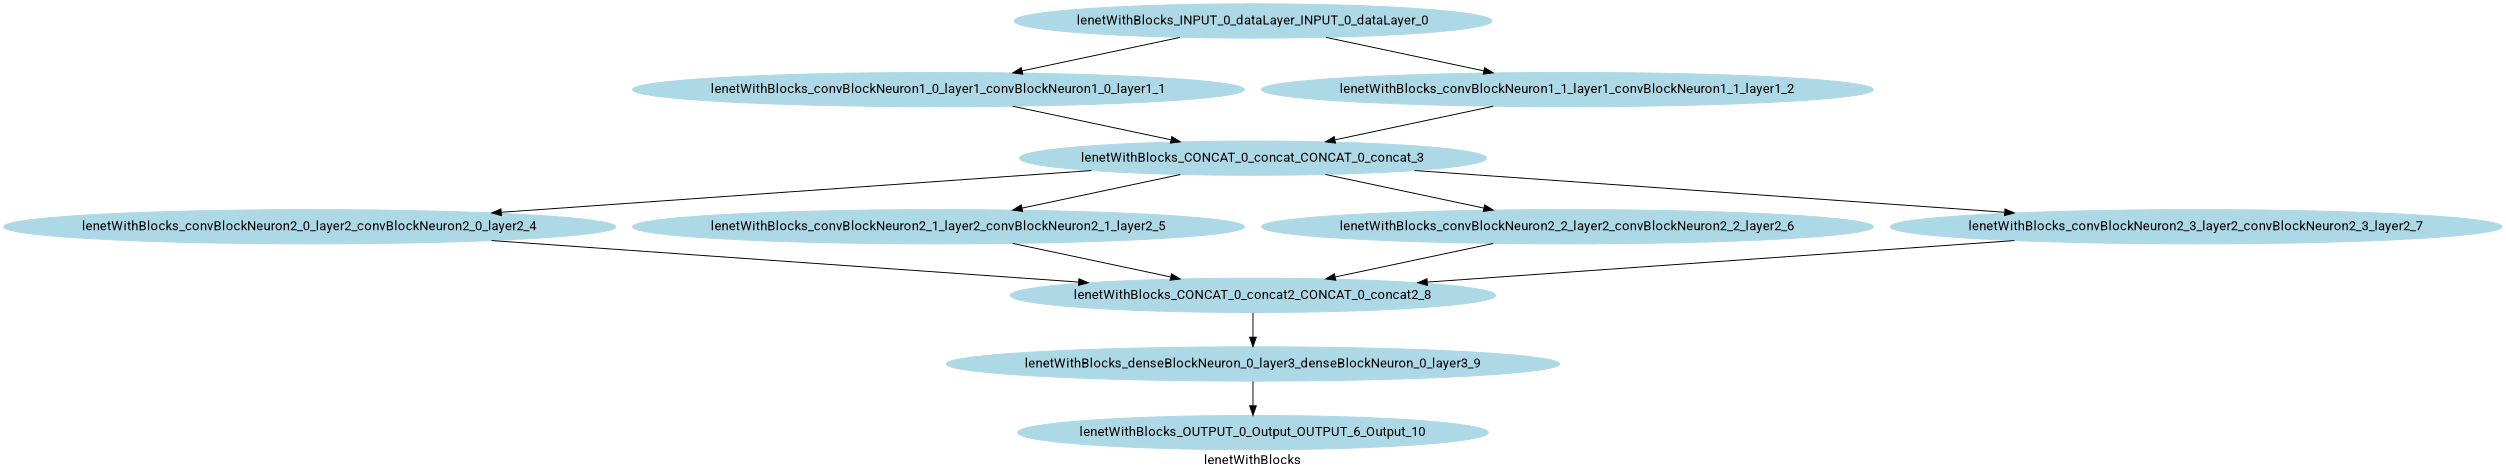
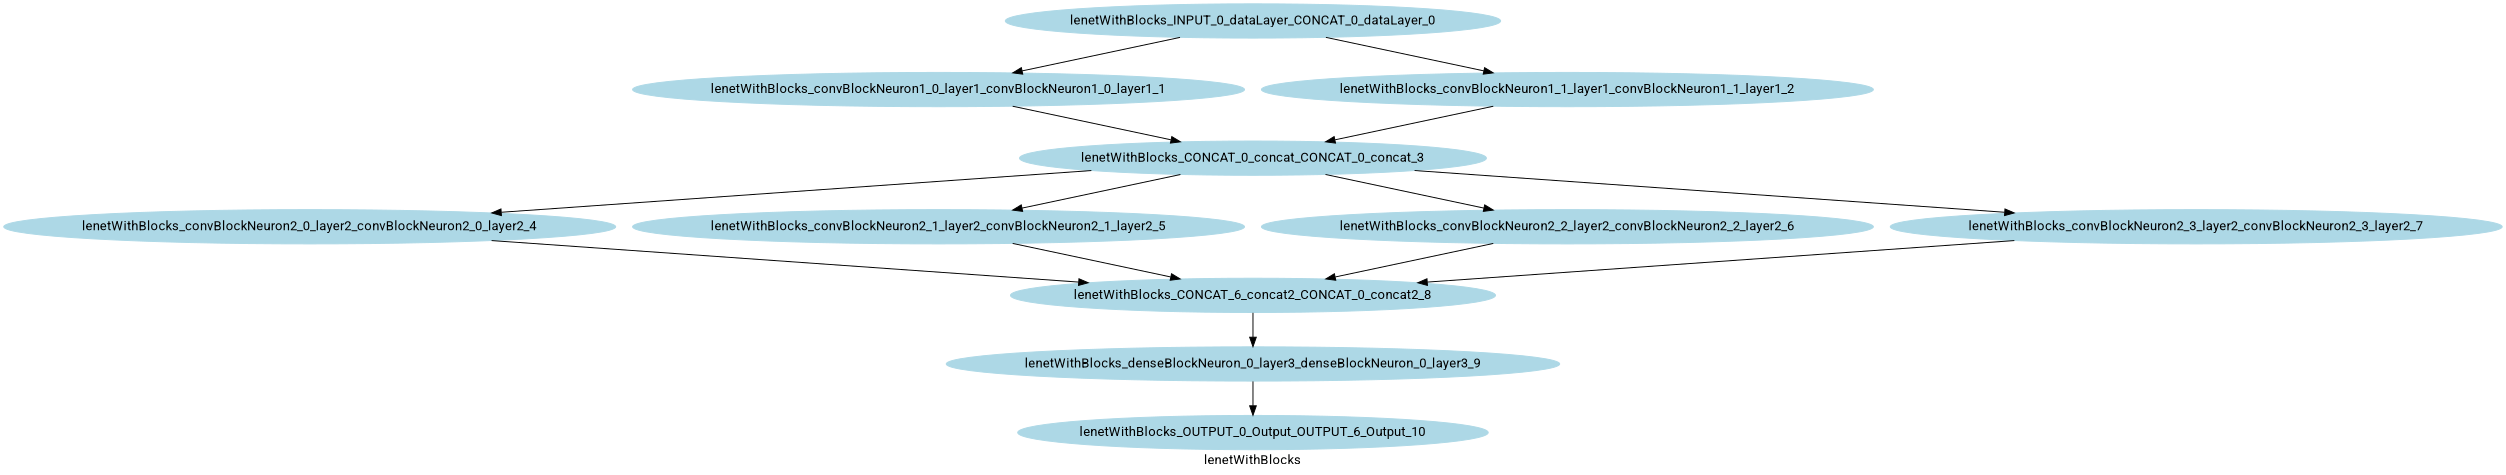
  digraph {
    fontname=Roboto
    label=lenetWithBlocks
    rankdir=TB
    node [color=lightblue fontname=Roboto style=filled]
    edge [fontname=Roboto]
-   lenetWithBlocks_INPUT_0_dataLayer_INPUT_0_dataLayer_0
+   lenetWithBlocks_INPUT_0_dataLayer_INPUT_0_dataLayer_0 [label=lenetWithBlocks_INPUT_0_dataLayer_CONCAT_0_dataLayer_0]
    lenetWithBlocks_convBlockNeuron1_0_layer1_convBlockNeuron1_0_layer1_1
    lenetWithBlocks_convBlockNeuron1_1_layer1_convBlockNeuron1_1_layer1_2
    lenetWithBlocks_CONCAT_0_concat_CONCAT_0_concat_3
    lenetWithBlocks_convBlockNeuron2_0_layer2_convBlockNeuron2_0_layer2_4
    lenetWithBlocks_convBlockNeuron2_1_layer2_convBlockNeuron2_1_layer2_5
    lenetWithBlocks_convBlockNeuron2_2_layer2_convBlockNeuron2_2_layer2_6
    lenetWithBlocks_convBlockNeuron2_3_layer2_convBlockNeuron2_3_layer2_7
-   lenetWithBlocks_CONCAT_0_concat2_CONCAT_0_concat2_8
+   lenetWithBlocks_CONCAT_0_concat2_CONCAT_0_concat2_8 [label=lenetWithBlocks_CONCAT_6_concat2_CONCAT_0_concat2_8]
    lenetWithBlocks_denseBlockNeuron_0_layer3_denseBlockNeuron_0_layer3_9
    n11 [label=lenetWithBlocks_OUTPUT_0_Output_OUTPUT_6_Output_10]
    lenetWithBlocks_INPUT_0_dataLayer_INPUT_0_dataLayer_0 -> lenetWithBlocks_convBlockNeuron1_0_layer1_convBlockNeuron1_0_layer1_1
    lenetWithBlocks_INPUT_0_dataLayer_INPUT_0_dataLayer_0 -> lenetWithBlocks_convBlockNeuron1_1_layer1_convBlockNeuron1_1_layer1_2
    lenetWithBlocks_convBlockNeuron1_0_layer1_convBlockNeuron1_0_layer1_1 -> lenetWithBlocks_CONCAT_0_concat_CONCAT_0_concat_3
    lenetWithBlocks_convBlockNeuron1_1_layer1_convBlockNeuron1_1_layer1_2 -> lenetWithBlocks_CONCAT_0_concat_CONCAT_0_concat_3
    lenetWithBlocks_CONCAT_0_concat_CONCAT_0_concat_3 -> lenetWithBlocks_convBlockNeuron2_0_layer2_convBlockNeuron2_0_layer2_4
    lenetWithBlocks_CONCAT_0_concat_CONCAT_0_concat_3 -> lenetWithBlocks_convBlockNeuron2_1_layer2_convBlockNeuron2_1_layer2_5
    lenetWithBlocks_CONCAT_0_concat_CONCAT_0_concat_3 -> lenetWithBlocks_convBlockNeuron2_2_layer2_convBlockNeuron2_2_layer2_6
    lenetWithBlocks_CONCAT_0_concat_CONCAT_0_concat_3 -> lenetWithBlocks_convBlockNeuron2_3_layer2_convBlockNeuron2_3_layer2_7
    lenetWithBlocks_convBlockNeuron2_0_layer2_convBlockNeuron2_0_layer2_4 -> lenetWithBlocks_CONCAT_0_concat2_CONCAT_0_concat2_8
    lenetWithBlocks_convBlockNeuron2_1_layer2_convBlockNeuron2_1_layer2_5 -> lenetWithBlocks_CONCAT_0_concat2_CONCAT_0_concat2_8
    lenetWithBlocks_convBlockNeuron2_2_layer2_convBlockNeuron2_2_layer2_6 -> lenetWithBlocks_CONCAT_0_concat2_CONCAT_0_concat2_8
    lenetWithBlocks_convBlockNeuron2_3_layer2_convBlockNeuron2_3_layer2_7 -> lenetWithBlocks_CONCAT_0_concat2_CONCAT_0_concat2_8
    lenetWithBlocks_CONCAT_0_concat2_CONCAT_0_concat2_8 -> lenetWithBlocks_denseBlockNeuron_0_layer3_denseBlockNeuron_0_layer3_9
    lenetWithBlocks_denseBlockNeuron_0_layer3_denseBlockNeuron_0_layer3_9 -> n11
  }
